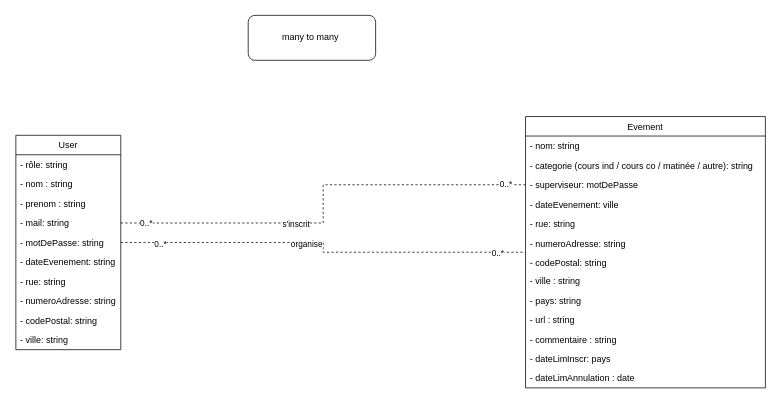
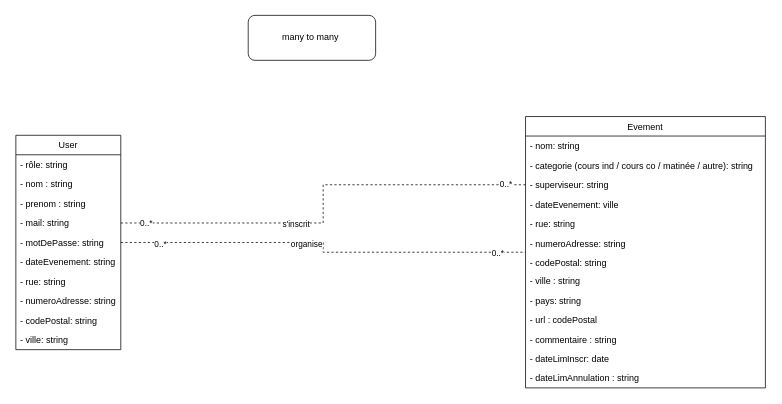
  <mxCell id="0" />
  <mxCell id="1" parent="0" />
  <mxCell id="2" value="User" style="swimlane;fontStyle=0;childLayout=stackLayout;horizontal=1;startSize=26;fillColor=none;horizontalStack=0;resizeParent=1;resizeParentMax=0;resizeLast=0;collapsible=1;marginBottom=0;" parent="1" vertex="1"><mxGeometry x="20" y="180" width="140" height="286" as="geometry" /></mxCell>
  <mxCell id="3" value="- rôle: string" style="text;strokeColor=none;fillColor=none;align=left;verticalAlign=top;spacingLeft=4;spacingRight=4;overflow=hidden;rotatable=0;points=[[0,0.5],[1,0.5]];portConstraint=eastwest;" parent="2" vertex="1"><mxGeometry y="26" width="140" height="26" as="geometry" /></mxCell>
  <mxCell id="4" value="- nom : string" style="text;strokeColor=none;fillColor=none;align=left;verticalAlign=top;spacingLeft=4;spacingRight=4;overflow=hidden;rotatable=0;points=[[0,0.5],[1,0.5]];portConstraint=eastwest;" parent="2" vertex="1"><mxGeometry y="52" width="140" height="26" as="geometry" /></mxCell>
  <mxCell id="5" value="- prenom : string" style="text;strokeColor=none;fillColor=none;align=left;verticalAlign=top;spacingLeft=4;spacingRight=4;overflow=hidden;rotatable=0;points=[[0,0.5],[1,0.5]];portConstraint=eastwest;" parent="2" vertex="1"><mxGeometry y="78" width="140" height="26" as="geometry" /></mxCell>
  <mxCell id="6" value="- mail: string" style="text;strokeColor=none;fillColor=none;align=left;verticalAlign=top;spacingLeft=4;spacingRight=4;overflow=hidden;rotatable=0;points=[[0,0.5],[1,0.5]];portConstraint=eastwest;" parent="2" vertex="1"><mxGeometry y="104" width="140" height="26" as="geometry" /></mxCell>
  <mxCell id="7" value="- motDePasse: string" style="text;strokeColor=none;fillColor=none;align=left;verticalAlign=top;spacingLeft=4;spacingRight=4;overflow=hidden;rotatable=0;points=[[0,0.5],[1,0.5]];portConstraint=eastwest;" parent="2" vertex="1"><mxGeometry y="130" width="140" height="26" as="geometry" /></mxCell>
  <mxCell id="8" value="- dateEvenement: string" style="text;strokeColor=none;fillColor=none;align=left;verticalAlign=top;spacingLeft=4;spacingRight=4;overflow=hidden;rotatable=0;points=[[0,0.5],[1,0.5]];portConstraint=eastwest;" parent="2" vertex="1"><mxGeometry y="156" width="140" height="26" as="geometry" /></mxCell>
  <mxCell id="9" value="- rue: string" style="text;strokeColor=none;fillColor=none;align=left;verticalAlign=top;spacingLeft=4;spacingRight=4;overflow=hidden;rotatable=0;points=[[0,0.5],[1,0.5]];portConstraint=eastwest;" parent="2" vertex="1"><mxGeometry y="182" width="140" height="26" as="geometry" /></mxCell>
  <mxCell id="10" value="- numeroAdresse: string" style="text;strokeColor=none;fillColor=none;align=left;verticalAlign=top;spacingLeft=4;spacingRight=4;overflow=hidden;rotatable=0;points=[[0,0.5],[1,0.5]];portConstraint=eastwest;" parent="2" vertex="1"><mxGeometry y="208" width="140" height="26" as="geometry" /></mxCell>
  <mxCell id="11" value="- codePostal: string" style="text;strokeColor=none;fillColor=none;align=left;verticalAlign=top;spacingLeft=4;spacingRight=4;overflow=hidden;rotatable=0;points=[[0,0.5],[1,0.5]];portConstraint=eastwest;" parent="2" vertex="1"><mxGeometry y="234" width="140" height="26" as="geometry" /></mxCell>
  <mxCell id="12" value="- ville: string" style="text;strokeColor=none;fillColor=none;align=left;verticalAlign=top;spacingLeft=4;spacingRight=4;overflow=hidden;rotatable=0;points=[[0,0.5],[1,0.5]];portConstraint=eastwest;" parent="2" vertex="1"><mxGeometry y="260" width="140" height="26" as="geometry" /></mxCell>
  <mxCell id="13" value="Evement" style="swimlane;fontStyle=0;childLayout=stackLayout;horizontal=1;startSize=26;fillColor=none;horizontalStack=0;resizeParent=1;resizeParentMax=0;resizeLast=0;collapsible=1;marginBottom=0;" parent="1" vertex="1"><mxGeometry x="700" y="155" width="320" height="362" as="geometry" /></mxCell>
  <mxCell id="14" value="- nom: string" style="text;strokeColor=none;fillColor=none;align=left;verticalAlign=top;spacingLeft=4;spacingRight=4;overflow=hidden;rotatable=0;points=[[0,0.5],[1,0.5]];portConstraint=eastwest;" parent="13" vertex="1"><mxGeometry y="26" width="320" height="26" as="geometry" /></mxCell>
  <mxCell id="15" value="- categorie (cours ind / cours co / matinée / autre): string" style="text;strokeColor=none;fillColor=none;align=left;verticalAlign=top;spacingLeft=4;spacingRight=4;overflow=hidden;rotatable=0;points=[[0,0.5],[1,0.5]];portConstraint=eastwest;" parent="13" vertex="1"><mxGeometry y="52" width="320" height="26" as="geometry" /></mxCell>
- <mxCell id="16" value="- superviseur: motDePasse" style="text;strokeColor=none;fillColor=none;align=left;verticalAlign=top;spacingLeft=4;spacingRight=4;overflow=hidden;rotatable=0;points=[[0,0.5],[1,0.5]];portConstraint=eastwest;" parent="13" vertex="1"><mxGeometry y="78" width="320" height="26" as="geometry" /></mxCell>
+ <mxCell id="16" value="- superviseur: string" style="text;strokeColor=none;fillColor=none;align=left;verticalAlign=top;spacingLeft=4;spacingRight=4;overflow=hidden;rotatable=0;points=[[0,0.5],[1,0.5]];portConstraint=eastwest;" parent="13" vertex="1"><mxGeometry y="78" width="320" height="26" as="geometry" /></mxCell>
  <mxCell id="17" value="- dateEvenement: ville" style="text;strokeColor=none;fillColor=none;align=left;verticalAlign=top;spacingLeft=4;spacingRight=4;overflow=hidden;rotatable=0;points=[[0,0.5],[1,0.5]];portConstraint=eastwest;" parent="13" vertex="1"><mxGeometry y="104" width="320" height="26" as="geometry" /></mxCell>
  <mxCell id="18" value="- rue: string" style="text;strokeColor=none;fillColor=none;align=left;verticalAlign=top;spacingLeft=4;spacingRight=4;overflow=hidden;rotatable=0;points=[[0,0.5],[1,0.5]];portConstraint=eastwest;" parent="13" vertex="1"><mxGeometry y="130" width="320" height="26" as="geometry" /></mxCell>
  <mxCell id="19" value="- numeroAdresse: string" style="text;strokeColor=none;fillColor=none;align=left;verticalAlign=top;spacingLeft=4;spacingRight=4;overflow=hidden;rotatable=0;points=[[0,0.5],[1,0.5]];portConstraint=eastwest;" parent="13" vertex="1"><mxGeometry y="156" width="320" height="26" as="geometry" /></mxCell>
  <mxCell id="20" value="- codePostal: string" style="text;strokeColor=none;fillColor=none;align=left;verticalAlign=top;spacingLeft=4;spacingRight=4;overflow=hidden;rotatable=0;points=[[0,0.5],[1,0.5]];portConstraint=eastwest;" parent="13" vertex="1"><mxGeometry y="182" width="320" height="24" as="geometry" /></mxCell>
  <mxCell id="21" value="- ville : string" style="text;strokeColor=none;fillColor=none;align=left;verticalAlign=top;spacingLeft=4;spacingRight=4;overflow=hidden;rotatable=0;points=[[0,0.5],[1,0.5]];portConstraint=eastwest;" parent="13" vertex="1"><mxGeometry y="206" width="320" height="26" as="geometry" /></mxCell>
  <mxCell id="22" value="- pays: string" style="text;strokeColor=none;fillColor=none;align=left;verticalAlign=top;spacingLeft=4;spacingRight=4;overflow=hidden;rotatable=0;points=[[0,0.5],[1,0.5]];portConstraint=eastwest;" parent="13" vertex="1"><mxGeometry y="232" width="320" height="26" as="geometry" /></mxCell>
- <mxCell id="23" value="- url : string " style="text;strokeColor=none;fillColor=none;align=left;verticalAlign=top;spacingLeft=4;spacingRight=4;overflow=hidden;rotatable=0;points=[[0,0.5],[1,0.5]];portConstraint=eastwest;" parent="13" vertex="1"><mxGeometry y="258" width="320" height="26" as="geometry" /></mxCell>
+ <mxCell id="23" value="- url : codePostal " style="text;strokeColor=none;fillColor=none;align=left;verticalAlign=top;spacingLeft=4;spacingRight=4;overflow=hidden;rotatable=0;points=[[0,0.5],[1,0.5]];portConstraint=eastwest;" parent="13" vertex="1"><mxGeometry y="258" width="320" height="26" as="geometry" /></mxCell>
  <mxCell id="24" value="- commentaire : string " style="text;strokeColor=none;fillColor=none;align=left;verticalAlign=top;spacingLeft=4;spacingRight=4;overflow=hidden;rotatable=0;points=[[0,0.5],[1,0.5]];portConstraint=eastwest;" parent="13" vertex="1"><mxGeometry y="284" width="320" height="26" as="geometry" /></mxCell>
- <mxCell id="25" value="- dateLimInscr: pays" style="text;strokeColor=none;fillColor=none;align=left;verticalAlign=top;spacingLeft=4;spacingRight=4;overflow=hidden;rotatable=0;points=[[0,0.5],[1,0.5]];portConstraint=eastwest;" vertex="1" parent="13"><mxGeometry y="310" width="320" height="26" as="geometry" /></mxCell>
- <mxCell id="26" value="- dateLimAnnulation : date" style="text;strokeColor=none;fillColor=none;align=left;verticalAlign=top;spacingLeft=4;spacingRight=4;overflow=hidden;rotatable=0;points=[[0,0.5],[1,0.5]];portConstraint=eastwest;" vertex="1" parent="13"><mxGeometry y="336" width="320" height="26" as="geometry" /></mxCell>
+ <mxCell id="25" value="- dateLimInscr: date" style="text;strokeColor=none;fillColor=none;align=left;verticalAlign=top;spacingLeft=4;spacingRight=4;overflow=hidden;rotatable=0;points=[[0,0.5],[1,0.5]];portConstraint=eastwest;" vertex="1" parent="13"><mxGeometry y="310" width="320" height="26" as="geometry" /></mxCell>
+ <mxCell id="26" value="- dateLimAnnulation : string" style="text;strokeColor=none;fillColor=none;align=left;verticalAlign=top;spacingLeft=4;spacingRight=4;overflow=hidden;rotatable=0;points=[[0,0.5],[1,0.5]];portConstraint=eastwest;" vertex="1" parent="13"><mxGeometry y="336" width="320" height="26" as="geometry" /></mxCell>
  <mxCell id="27" style="edgeStyle=orthogonalEdgeStyle;rounded=0;orthogonalLoop=1;jettySize=auto;html=1;exitX=1;exitY=0.5;exitDx=0;exitDy=0;endArrow=none;endFill=0;entryX=0;entryY=0.5;entryDx=0;entryDy=0;dashed=1;" parent="1" source="6" target="16" edge="1"><mxGeometry relative="1" as="geometry" /></mxCell>
  <mxCell id="28" value="s'inscrit" style="edgeLabel;html=1;align=center;verticalAlign=middle;resizable=0;points=[];" parent="27" vertex="1" connectable="0"><mxGeometry x="-0.21" y="-1" relative="1" as="geometry"><mxPoint as="offset" /></mxGeometry></mxCell>
  <mxCell id="29" value="0..*" style="edgeLabel;html=1;align=center;verticalAlign=middle;resizable=0;points=[];" parent="27" vertex="1" connectable="0"><mxGeometry x="-0.889" y="1" relative="1" as="geometry"><mxPoint as="offset" /></mxGeometry></mxCell>
  <mxCell id="30" value="0..*" style="edgeLabel;html=1;align=center;verticalAlign=middle;resizable=0;points=[];" parent="27" vertex="1" connectable="0"><mxGeometry x="0.908" y="1" relative="1" as="geometry"><mxPoint as="offset" /></mxGeometry></mxCell>
  <mxCell id="31" style="edgeStyle=orthogonalEdgeStyle;rounded=0;orthogonalLoop=1;jettySize=auto;html=1;endArrow=none;endFill=0;dashed=1;" parent="1" source="7" target="13" edge="1"><mxGeometry relative="1" as="geometry" /></mxCell>
  <mxCell id="32" value="organise" style="edgeLabel;html=1;align=center;verticalAlign=middle;resizable=0;points=[];" parent="31" vertex="1" connectable="0"><mxGeometry x="-0.107" y="-1" relative="1" as="geometry"><mxPoint as="offset" /></mxGeometry></mxCell>
  <mxCell id="33" value="0..*" style="edgeLabel;html=1;align=center;verticalAlign=middle;resizable=0;points=[];" parent="31" vertex="1" connectable="0"><mxGeometry x="0.863" relative="1" as="geometry"><mxPoint as="offset" /></mxGeometry></mxCell>
  <mxCell id="34" value="0..*" style="edgeLabel;html=1;align=center;verticalAlign=middle;resizable=0;points=[];" parent="31" vertex="1" connectable="0"><mxGeometry x="-0.812" y="-2" relative="1" as="geometry"><mxPoint as="offset" /></mxGeometry></mxCell>
  <mxCell id="35" value="many to many&amp;nbsp;" style="rounded=1;whiteSpace=wrap;html=1;" parent="1" vertex="1"><mxGeometry x="330" y="20" width="170" height="60" as="geometry" /></mxCell>
